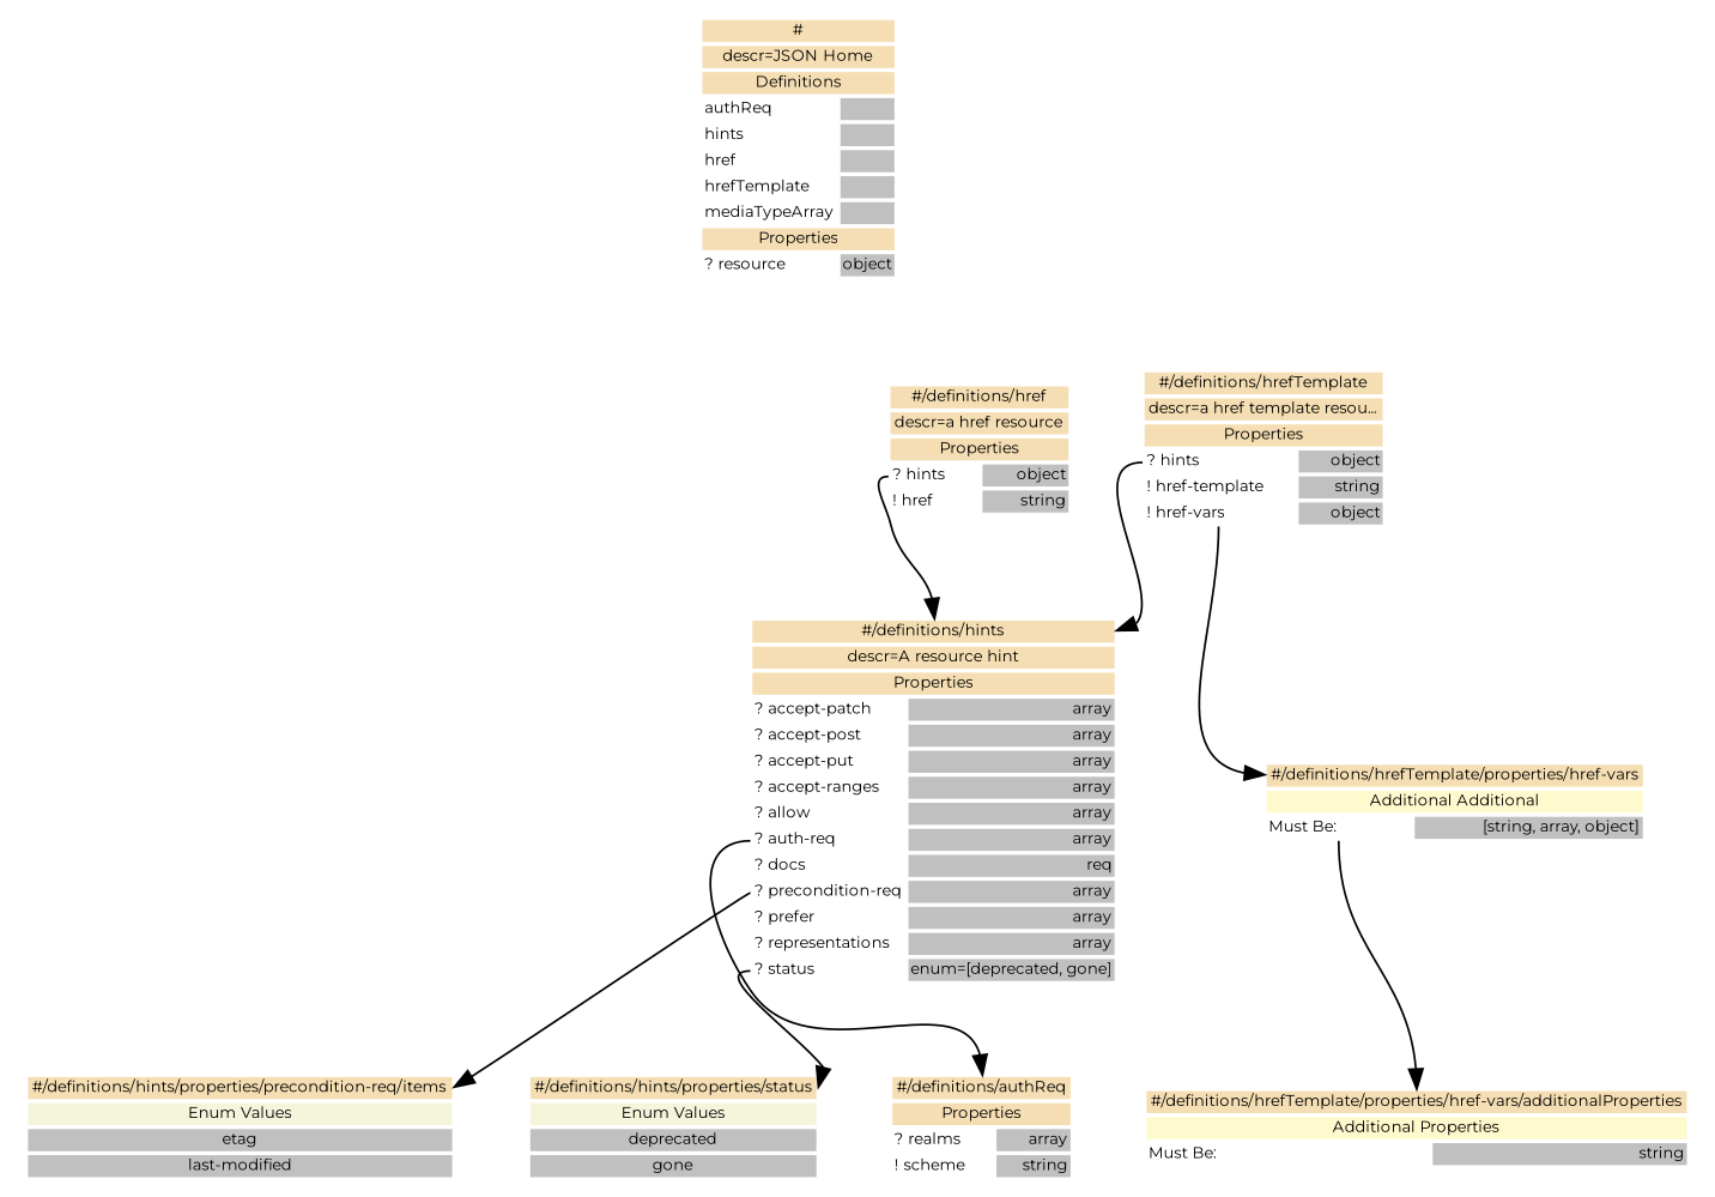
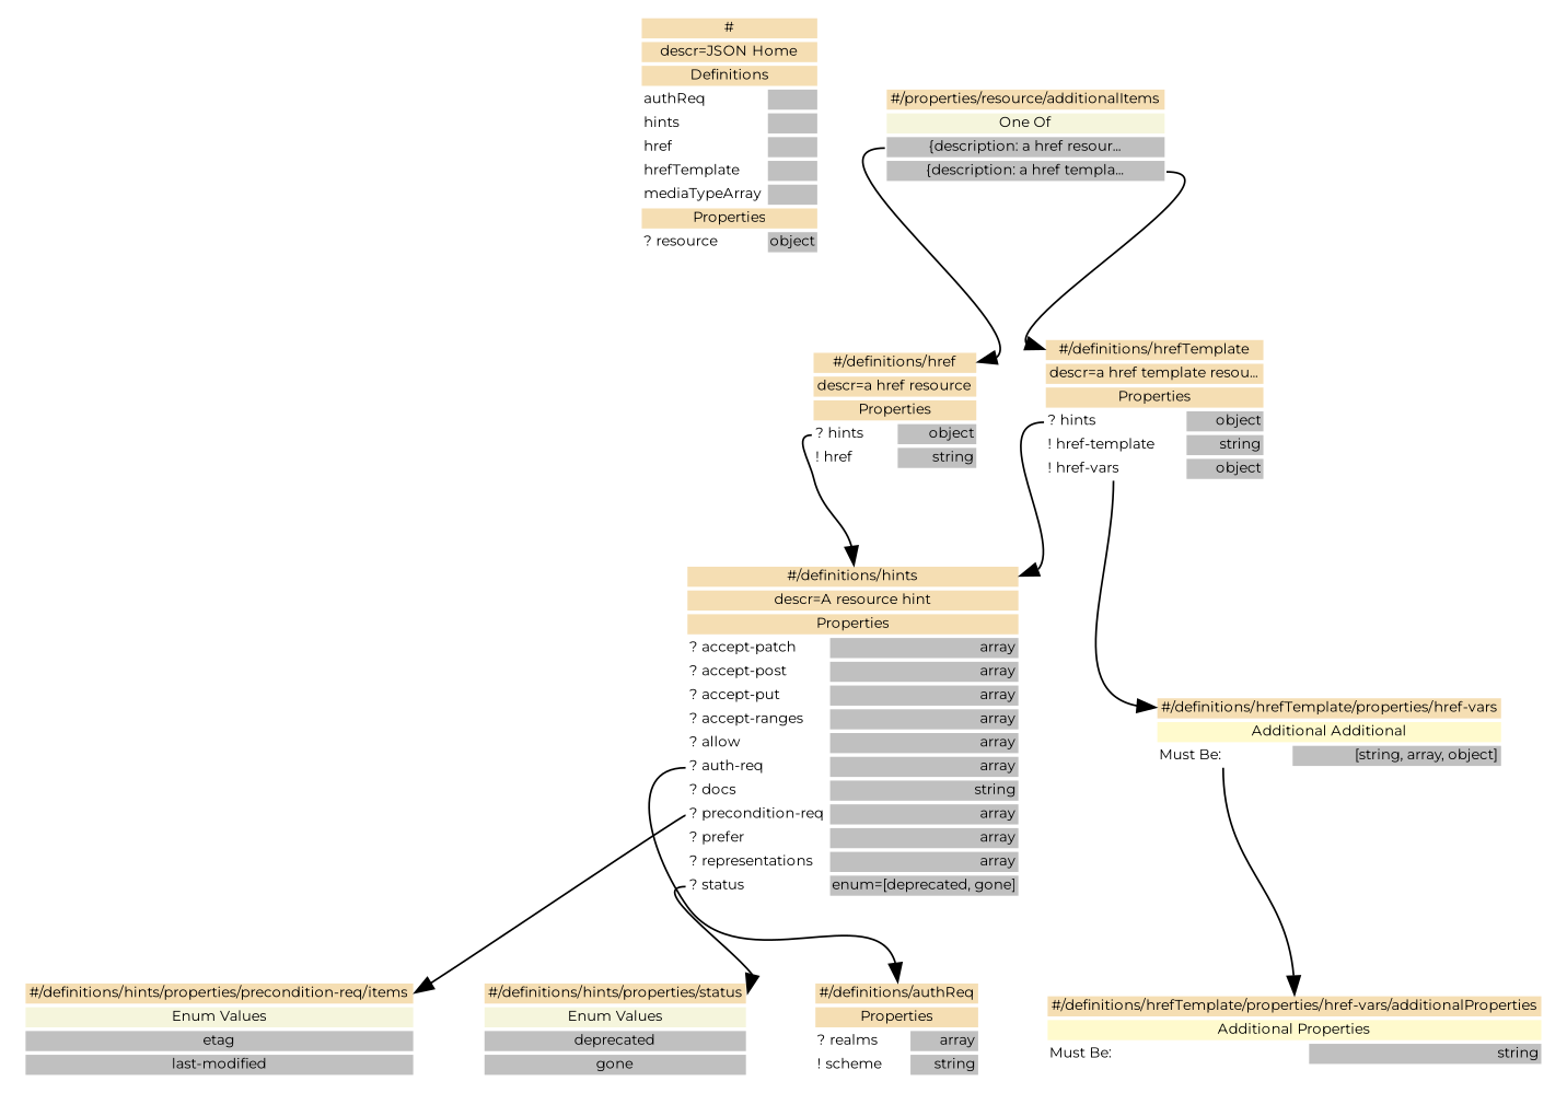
  digraph {
    fontname=Montserrat
    fontsize=8
    node [fontname=Montserrat fontsize=8 shape=plaintext]
    edge [fontname=Montserrat fontsize=8 headport="@path" tailport="@hints"]
    n1 [label=< <table border="0" cellborder="0" cellpadding="1" bgcolor="white"> <tr><td bgcolor="wheat" align="center" colspan="2" port="@path"><font color="black">#</font></td></tr>  <tr><td bgcolor="wheat" align="center" colspan="2" port=""><font color="black">descr=JSON Home</font></td></tr> <tr><td bgcolor="wheat" align="center" colspan="2"><font color="black">Definitions</font></td></tr> <tr><td align="left" port="#@authReq">authReq</td>authReq<td bgcolor="grey" align="right"></td></tr> <tr><td align="left" port="#@hints">hints</td>hints<td bgcolor="grey" align="right"></td></tr> <tr><td align="left" port="#@href">href</td>href<td bgcolor="grey" align="right"></td></tr> <tr><td align="left" port="#@hrefTemplate">hrefTemplate</td>hrefTemplate<td bgcolor="grey" align="right"></td></tr> <tr><td align="left" port="#@mediaTypeArray">mediaTypeArray</td>mediaTypeArray<td bgcolor="grey" align="right"></td></tr> <tr><td bgcolor="wheat" align="center" colspan="2" port=""><font color="black">Properties</font></td></tr> <tr><td align="left" port="@resource">? resource</td>? resource<td bgcolor="grey" align="right">object</td></tr> </table> >]
+   n2 [label=< <table border="0" cellborder="0" cellpadding="1" bgcolor="white"> <tr><td bgcolor="wheat" align="center" colspan="2" port="@path"><font color="black">#/properties/resource/additionalItems</font></td></tr>   <tr><td bgcolor="beige" align="center" colspan="2" port=""><font color="black">One Of</font></td></tr> <tr><td bgcolor="grey" align="center" colspan="2" port="0"><font color="black">{description: a href resour...</font></td></tr> <tr><td bgcolor="grey" align="center" colspan="2" port="1"><font color="black">{description: a href templa...</font></td></tr> </table> >]
    n3 [label=< <table border="0" cellborder="0" cellpadding="1" bgcolor="white"> <tr><td bgcolor="wheat" align="center" colspan="2" port="@path"><font color="black">#/definitions/href</font></td></tr>  <tr><td bgcolor="wheat" align="center" colspan="2" port=""><font color="black">descr=a href resource</font></td></tr> <tr><td bgcolor="wheat" align="center" colspan="2" port=""><font color="black">Properties</font></td></tr> <tr><td align="left" port="@hints">? hints</td>? hints<td bgcolor="grey" align="right">object</td></tr> <tr><td align="left" port="@href">! href</td>! href<td bgcolor="grey" align="right">string</td></tr> </table> >]
    n4 [label=< <table border="0" cellborder="0" cellpadding="1" bgcolor="white"> <tr><td bgcolor="wheat" align="center" colspan="2" port="@path"><font color="black">#/definitions/hrefTemplate</font></td></tr>  <tr><td bgcolor="wheat" align="center" colspan="2" port=""><font color="black">descr=a href template resou...</font></td></tr> <tr><td bgcolor="wheat" align="center" colspan="2" port=""><font color="black">Properties</font></td></tr> <tr><td align="left" port="@hints">? hints</td>? hints<td bgcolor="grey" align="right">object</td></tr> <tr><td align="left" port="@href-template">! href-template</td>! href-template<td bgcolor="grey" align="right">string</td></tr> <tr><td align="left" port="@href-vars">! href-vars</td>! href-vars<td bgcolor="grey" align="right">object</td></tr> </table> >]
-   n5 [label=< <table border="0" cellborder="0" cellpadding="1" bgcolor="white"> <tr><td bgcolor="wheat" align="center" colspan="2" port="@path"><font color="black">#/definitions/hints</font></td></tr>  <tr><td bgcolor="wheat" align="center" colspan="2" port=""><font color="black">descr=A resource hint</font></td></tr> <tr><td bgcolor="wheat" align="center" colspan="2" port=""><font color="black">Properties</font></td></tr> <tr><td align="left" port="@accept-patch">? accept-patch</td>? accept-patch<td bgcolor="grey" align="right">array</td></tr> <tr><td align="left" port="@accept-post">? accept-post</td>? accept-post<td bgcolor="grey" align="right">array</td></tr> <tr><td align="left" port="@accept-put">? accept-put</td>? accept-put<td bgcolor="grey" align="right">array</td></tr> <tr><td align="left" port="@accept-ranges">? accept-ranges</td>? accept-ranges<td bgcolor="grey" align="right">array</td></tr> <tr><td align="left" port="@allow">? allow</td>? allow<td bgcolor="grey" align="right">array</td></tr> <tr><td align="left" port="@auth-req">? auth-req</td>? auth-req<td bgcolor="grey" align="right">array</td></tr> <tr><td align="left" port="@docs">? docs</td>? docs<td bgcolor="grey" align="right">req</td></tr> <tr><td align="left" port="@precondition-req">? precondition-req</td>? precondition-req<td bgcolor="grey" align="right">array</td></tr> <tr><td align="left" port="@prefer">? prefer</td>? prefer<td bgcolor="grey" align="right">array</td></tr> <tr><td align="left" port="@representations">? representations</td>? representations<td bgcolor="grey" align="right">array</td></tr> <tr><td align="left" port="@status">? status</td>? status<td bgcolor="grey" align="right">enum=[deprecated, gone]</td></tr> </table> >]
+   n5 [label=< <table border="0" cellborder="0" cellpadding="1" bgcolor="white"> <tr><td bgcolor="wheat" align="center" colspan="2" port="@path"><font color="black">#/definitions/hints</font></td></tr>  <tr><td bgcolor="wheat" align="center" colspan="2" port=""><font color="black">descr=A resource hint</font></td></tr> <tr><td bgcolor="wheat" align="center" colspan="2" port=""><font color="black">Properties</font></td></tr> <tr><td align="left" port="@accept-patch">? accept-patch</td>? accept-patch<td bgcolor="grey" align="right">array</td></tr> <tr><td align="left" port="@accept-post">? accept-post</td>? accept-post<td bgcolor="grey" align="right">array</td></tr> <tr><td align="left" port="@accept-put">? accept-put</td>? accept-put<td bgcolor="grey" align="right">array</td></tr> <tr><td align="left" port="@accept-ranges">? accept-ranges</td>? accept-ranges<td bgcolor="grey" align="right">array</td></tr> <tr><td align="left" port="@allow">? allow</td>? allow<td bgcolor="grey" align="right">array</td></tr> <tr><td align="left" port="@auth-req">? auth-req</td>? auth-req<td bgcolor="grey" align="right">array</td></tr> <tr><td align="left" port="@docs">? docs</td>? docs<td bgcolor="grey" align="right">string</td></tr> <tr><td align="left" port="@precondition-req">? precondition-req</td>? precondition-req<td bgcolor="grey" align="right">array</td></tr> <tr><td align="left" port="@prefer">? prefer</td>? prefer<td bgcolor="grey" align="right">array</td></tr> <tr><td align="left" port="@representations">? representations</td>? representations<td bgcolor="grey" align="right">array</td></tr> <tr><td align="left" port="@status">? status</td>? status<td bgcolor="grey" align="right">enum=[deprecated, gone]</td></tr> </table> >]
    n6 [label=< <table border="0" cellborder="0" cellpadding="1" bgcolor="white"> <tr><td bgcolor="wheat" align="center" colspan="2" port="@path"><font color="black">#/definitions/hrefTemplate/properties/href-vars</font></td></tr>   <tr><td bgcolor="lemonchiffon" align="center" colspan="2" port=""><font color="black">Additional Additional</font></td></tr> <tr><td align="left" port="mustBe">Must Be: </td>Must Be: <td bgcolor="grey" align="right">[string, array, object]</td></tr> </table> >]
    n7 [label=< <table border="0" cellborder="0" cellpadding="1" bgcolor="white"> <tr><td bgcolor="wheat" align="center" colspan="2" port="@path"><font color="black">#/definitions/hints/properties/precondition-req/items</font></td></tr>   <tr><td bgcolor="beige" align="center" colspan="2" port=""><font color="black">Enum Values</font></td></tr> <tr><td bgcolor="grey" align="center" colspan="2" port=""><font color="black">etag</font></td></tr> <tr><td bgcolor="grey" align="center" colspan="2" port=""><font color="black">last-modified</font></td></tr> </table> >]
    n8 [label=< <table border="0" cellborder="0" cellpadding="1" bgcolor="white"> <tr><td bgcolor="wheat" align="center" colspan="2" port="@path"><font color="black">#/definitions/hints/properties/status</font></td></tr>   <tr><td bgcolor="beige" align="center" colspan="2" port=""><font color="black">Enum Values</font></td></tr> <tr><td bgcolor="grey" align="center" colspan="2" port=""><font color="black">deprecated</font></td></tr> <tr><td bgcolor="grey" align="center" colspan="2" port=""><font color="black">gone</font></td></tr> </table> >]
    n9 [label=< <table border="0" cellborder="0" cellpadding="1" bgcolor="white"> <tr><td bgcolor="wheat" align="center" colspan="2" port="@path"><font color="black">#/definitions/authReq</font></td></tr>   <tr><td bgcolor="wheat" align="center" colspan="2" port=""><font color="black">Properties</font></td></tr> <tr><td align="left" port="@realms">? realms</td>? realms<td bgcolor="grey" align="right">array</td></tr> <tr><td align="left" port="@scheme">! scheme</td>! scheme<td bgcolor="grey" align="right">string</td></tr> </table> >]
    n10 [label=< <table border="0" cellborder="0" cellpadding="1" bgcolor="white"> <tr><td bgcolor="wheat" align="center" colspan="2" port="@path"><font color="black">#/definitions/hrefTemplate/properties/href-vars/additionalProperties</font></td></tr>   <tr><td bgcolor="lemonchiffon" align="center" colspan="2" port=""><font color="black">Additional Properties</font></td></tr> <tr><td align="left" port="mustBe">Must Be: </td>Must Be: <td bgcolor="grey" align="right">string</td></tr> </table> >]
+   n2 -> n3 [tailport=0]
+   n2 -> n4 [tailport=1]
    n3 -> n5
    n4 -> n5
    n4 -> n6 [tailport="@href-vars"]
    n5 -> n7 [tailport="@precondition-req"]
    n5 -> n8 [tailport="@status"]
    n5 -> n9 [tailport="@auth-req"]
    n6 -> n10 [tailport=mustBe]
  }
